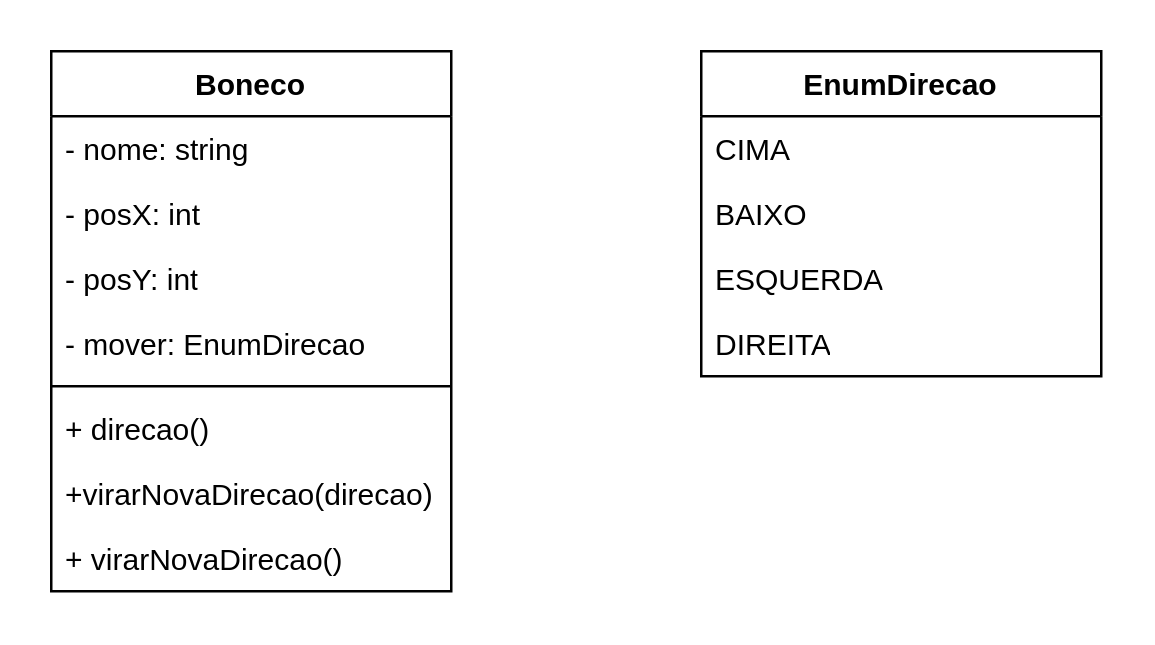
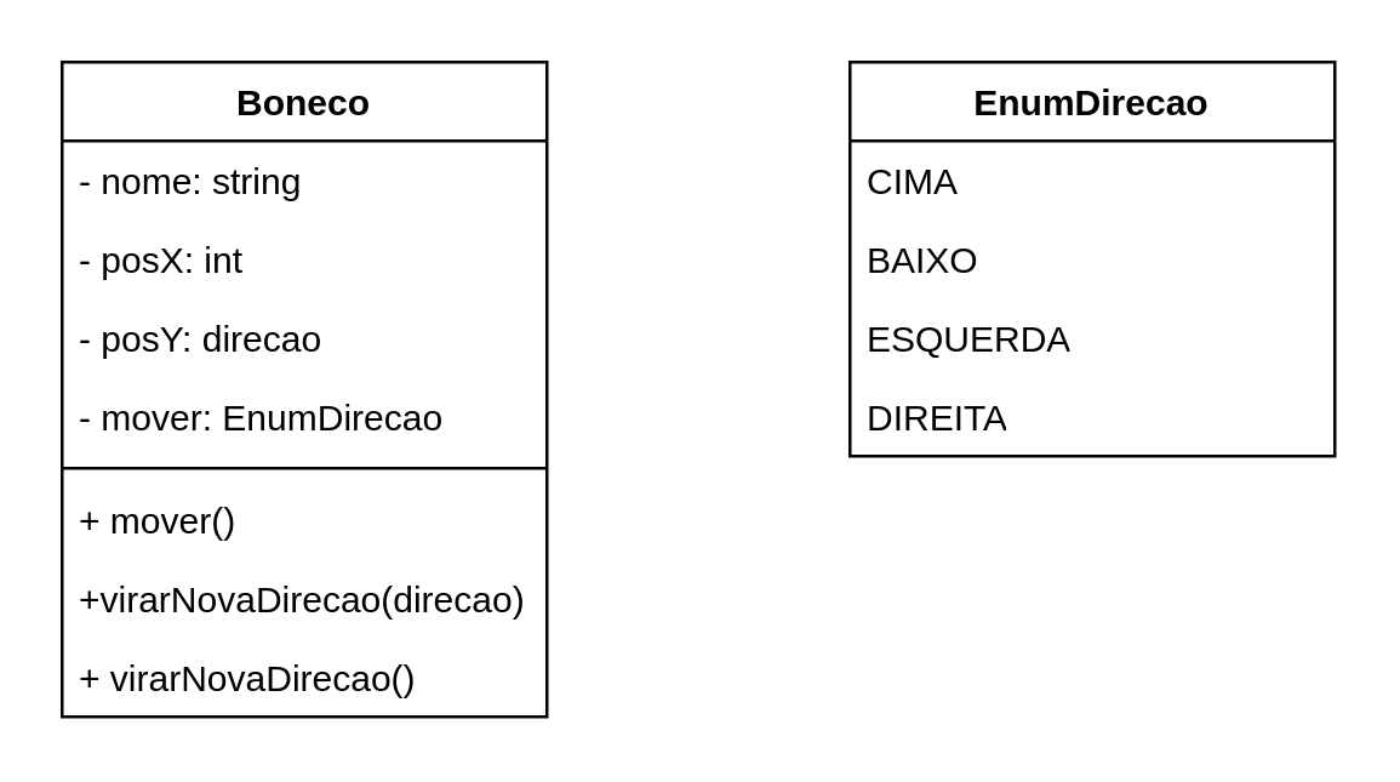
  <mxCell id="0" />
  <mxCell id="1" parent="0" />
  <mxCell id="2" value="Boneco" style="swimlane;fontStyle=1;align=center;verticalAlign=top;childLayout=stackLayout;horizontal=1;startSize=26;horizontalStack=0;resizeParent=1;resizeParentMax=0;resizeLast=0;collapsible=1;marginBottom=0;whiteSpace=wrap;html=1;" vertex="1" parent="1"><mxGeometry x="20" y="20" width="160" height="216" as="geometry" /></mxCell>
  <mxCell id="3" value="- nome: string" style="text;strokeColor=none;fillColor=none;align=left;verticalAlign=top;spacingLeft=4;spacingRight=4;overflow=hidden;rotatable=0;points=[[0,0.5],[1,0.5]];portConstraint=eastwest;whiteSpace=wrap;html=1;" vertex="1" parent="2"><mxGeometry y="26" width="160" height="26" as="geometry" /></mxCell>
  <mxCell id="4" value="- posX: int" style="text;strokeColor=none;fillColor=none;align=left;verticalAlign=top;spacingLeft=4;spacingRight=4;overflow=hidden;rotatable=0;points=[[0,0.5],[1,0.5]];portConstraint=eastwest;whiteSpace=wrap;html=1;" vertex="1" parent="2"><mxGeometry y="52" width="160" height="26" as="geometry" /></mxCell>
- <mxCell id="5" value="- posY: int" style="text;strokeColor=none;fillColor=none;align=left;verticalAlign=top;spacingLeft=4;spacingRight=4;overflow=hidden;rotatable=0;points=[[0,0.5],[1,0.5]];portConstraint=eastwest;whiteSpace=wrap;html=1;" vertex="1" parent="2"><mxGeometry y="78" width="160" height="26" as="geometry" /></mxCell>
+ <mxCell id="5" value="- posY: direcao" style="text;strokeColor=none;fillColor=none;align=left;verticalAlign=top;spacingLeft=4;spacingRight=4;overflow=hidden;rotatable=0;points=[[0,0.5],[1,0.5]];portConstraint=eastwest;whiteSpace=wrap;html=1;" vertex="1" parent="2"><mxGeometry y="78" width="160" height="26" as="geometry" /></mxCell>
  <mxCell id="6" value="- mover: EnumDirecao" style="text;strokeColor=none;fillColor=none;align=left;verticalAlign=top;spacingLeft=4;spacingRight=4;overflow=hidden;rotatable=0;points=[[0,0.5],[1,0.5]];portConstraint=eastwest;whiteSpace=wrap;html=1;" vertex="1" parent="2"><mxGeometry y="104" width="160" height="26" as="geometry" /></mxCell>
  <mxCell id="7" value="" style="line;strokeWidth=1;fillColor=none;align=left;verticalAlign=middle;spacingTop=-1;spacingLeft=3;spacingRight=3;rotatable=0;labelPosition=right;points=[];portConstraint=eastwest;strokeColor=inherit;" vertex="1" parent="2"><mxGeometry y="130" width="160" height="8" as="geometry" /></mxCell>
- <mxCell id="8" value="+ direcao()" style="text;strokeColor=none;fillColor=none;align=left;verticalAlign=top;spacingLeft=4;spacingRight=4;overflow=hidden;rotatable=0;points=[[0,0.5],[1,0.5]];portConstraint=eastwest;whiteSpace=wrap;html=1;" vertex="1" parent="2"><mxGeometry y="138" width="160" height="26" as="geometry" /></mxCell>
+ <mxCell id="8" value="+ mover()" style="text;strokeColor=none;fillColor=none;align=left;verticalAlign=top;spacingLeft=4;spacingRight=4;overflow=hidden;rotatable=0;points=[[0,0.5],[1,0.5]];portConstraint=eastwest;whiteSpace=wrap;html=1;" vertex="1" parent="2"><mxGeometry y="138" width="160" height="26" as="geometry" /></mxCell>
  <mxCell id="9" value="+virarNovaDirecao(direcao)" style="text;strokeColor=none;fillColor=none;align=left;verticalAlign=top;spacingLeft=4;spacingRight=4;overflow=hidden;rotatable=0;points=[[0,0.5],[1,0.5]];portConstraint=eastwest;whiteSpace=wrap;html=1;" vertex="1" parent="2"><mxGeometry y="164" width="160" height="26" as="geometry" /></mxCell>
  <mxCell id="10" value="+ virarNovaDirecao()" style="text;strokeColor=none;fillColor=none;align=left;verticalAlign=top;spacingLeft=4;spacingRight=4;overflow=hidden;rotatable=0;points=[[0,0.5],[1,0.5]];portConstraint=eastwest;whiteSpace=wrap;html=1;" vertex="1" parent="2"><mxGeometry y="190" width="160" height="26" as="geometry" /></mxCell>
  <mxCell id="11" value="EnumDirecao" style="swimlane;fontStyle=1;align=center;verticalAlign=top;childLayout=stackLayout;horizontal=1;startSize=26;horizontalStack=0;resizeParent=1;resizeParentMax=0;resizeLast=0;collapsible=1;marginBottom=0;whiteSpace=wrap;html=1;" vertex="1" parent="1"><mxGeometry x="280" y="20" width="160" height="130" as="geometry" /></mxCell>
  <mxCell id="12" value="CIMA" style="text;strokeColor=none;fillColor=none;align=left;verticalAlign=top;spacingLeft=4;spacingRight=4;overflow=hidden;rotatable=0;points=[[0,0.5],[1,0.5]];portConstraint=eastwest;whiteSpace=wrap;html=1;" vertex="1" parent="11"><mxGeometry y="26" width="160" height="26" as="geometry" /></mxCell>
  <mxCell id="13" value="BAIXO" style="text;strokeColor=none;fillColor=none;align=left;verticalAlign=top;spacingLeft=4;spacingRight=4;overflow=hidden;rotatable=0;points=[[0,0.5],[1,0.5]];portConstraint=eastwest;whiteSpace=wrap;html=1;" vertex="1" parent="11"><mxGeometry y="52" width="160" height="26" as="geometry" /></mxCell>
  <mxCell id="14" value="ESQUERDA" style="text;strokeColor=none;fillColor=none;align=left;verticalAlign=top;spacingLeft=4;spacingRight=4;overflow=hidden;rotatable=0;points=[[0,0.5],[1,0.5]];portConstraint=eastwest;whiteSpace=wrap;html=1;" vertex="1" parent="11"><mxGeometry y="78" width="160" height="26" as="geometry" /></mxCell>
  <mxCell id="15" value="DIREITA" style="text;strokeColor=none;fillColor=none;align=left;verticalAlign=top;spacingLeft=4;spacingRight=4;overflow=hidden;rotatable=0;points=[[0,0.5],[1,0.5]];portConstraint=eastwest;whiteSpace=wrap;html=1;" vertex="1" parent="11"><mxGeometry y="104" width="160" height="26" as="geometry" /></mxCell>
